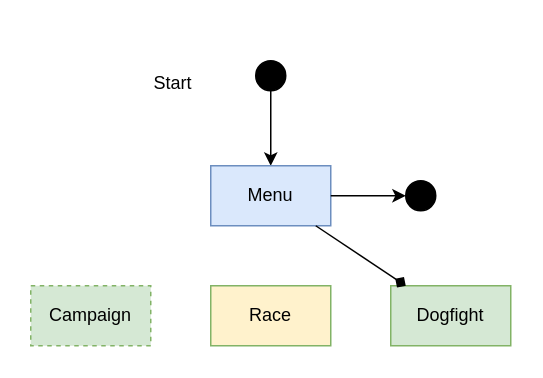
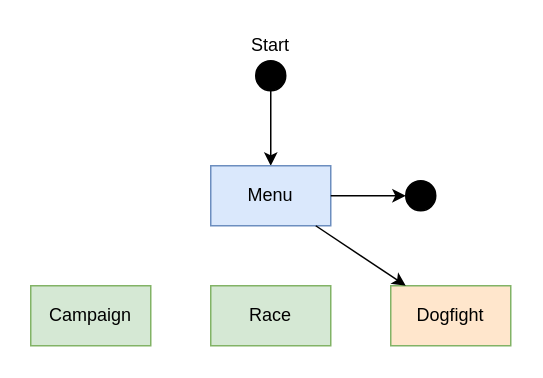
  <mxCell id="0" />
  <mxCell id="1" parent="0" />
  <mxCell id="2" value="" style="ellipse;whiteSpace=wrap;html=1;aspect=fixed;fillColor=#000000;" parent="1" vertex="1"><mxGeometry x="170" y="40" width="20" height="20" as="geometry" /></mxCell>
  <mxCell id="3" value="" style="endArrow=classic;html=1;" parent="1" source="2" target="4" edge="1"><mxGeometry width="50" height="50" relative="1" as="geometry"><mxPoint x="150" y="210" as="sourcePoint" /><mxPoint x="180" y="110" as="targetPoint" /></mxGeometry></mxCell>
  <mxCell id="4" value="Menu" style="rounded=0;whiteSpace=wrap;html=1;fillColor=#dae8fc;strokeColor=#6c8ebf;" parent="1" vertex="1"><mxGeometry x="140" y="110" width="80" height="40" as="geometry" /></mxCell>
- <mxCell id="5" value="Campaign" style="rounded=0;whiteSpace=wrap;html=1;fillColor=#d5e8d4;strokeColor=#82b366;dashed=1;" parent="1" vertex="1"><mxGeometry x="20" y="190" width="80" height="40" as="geometry" /></mxCell>
- <mxCell id="6" value="Race" style="rounded=0;whiteSpace=wrap;html=1;fillColor=#fff2cc;strokeColor=#82b366;" parent="1" vertex="1"><mxGeometry x="140" y="190" width="80" height="40" as="geometry" /></mxCell>
- <mxCell id="7" value="Dogfight" style="rounded=0;whiteSpace=wrap;html=1;fillColor=#d5e8d4;strokeColor=#82b366;" parent="1" vertex="1"><mxGeometry x="260" y="190" width="80" height="40" as="geometry" /></mxCell>
- <mxCell id="8" value="" style="endArrow=diamond;html=1;" parent="1" source="4" target="7" edge="1"><mxGeometry width="50" height="50" relative="1" as="geometry"><mxPoint x="170" y="170" as="sourcePoint" /><mxPoint x="110" y="210" as="targetPoint" /></mxGeometry></mxCell>
- <mxCell id="9" value="Start" style="text;html=1;strokeColor=none;fillColor=none;align=center;verticalAlign=middle;whiteSpace=wrap;rounded=0;" parent="1" vertex="1"><mxGeometry x="95" y="45" width="40" height="20" as="geometry" /></mxCell>
+ <mxCell id="5" value="Campaign" style="rounded=0;whiteSpace=wrap;html=1;fillColor=#d5e8d4;strokeColor=#82b366;" parent="1" vertex="1"><mxGeometry x="20" y="190" width="80" height="40" as="geometry" /></mxCell>
+ <mxCell id="6" value="Race" style="rounded=0;whiteSpace=wrap;html=1;fillColor=#d5e8d4;strokeColor=#82b366;" parent="1" vertex="1"><mxGeometry x="140" y="190" width="80" height="40" as="geometry" /></mxCell>
+ <mxCell id="7" value="Dogfight" style="rounded=0;whiteSpace=wrap;html=1;fillColor=#ffe6cc;strokeColor=#82b366;" parent="1" vertex="1"><mxGeometry x="260" y="190" width="80" height="40" as="geometry" /></mxCell>
+ <mxCell id="8" value="" style="endArrow=classic;html=1;" parent="1" source="4" target="7" edge="1"><mxGeometry width="50" height="50" relative="1" as="geometry"><mxPoint x="170" y="170" as="sourcePoint" /><mxPoint x="110" y="210" as="targetPoint" /></mxGeometry></mxCell>
+ <mxCell id="9" value="Start" style="text;html=1;strokeColor=none;fillColor=none;align=center;verticalAlign=middle;whiteSpace=wrap;rounded=0;" parent="1" vertex="1"><mxGeometry x="160" y="20" width="40" height="20" as="geometry" /></mxCell>
  <mxCell id="10" value="" style="ellipse;whiteSpace=wrap;html=1;aspect=fixed;fillColor=#000000;" parent="1" vertex="1"><mxGeometry x="270" y="120" width="20" height="20" as="geometry" /></mxCell>
  <mxCell id="11" value="" style="endArrow=classic;html=1;" parent="1" source="4" target="10" edge="1"><mxGeometry width="50" height="50" relative="1" as="geometry"><mxPoint x="270" y="290" as="sourcePoint" /><mxPoint x="300" y="190" as="targetPoint" /></mxGeometry></mxCell>
